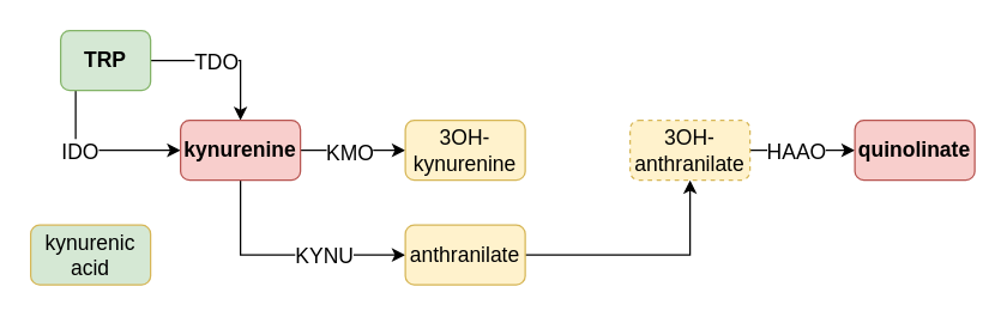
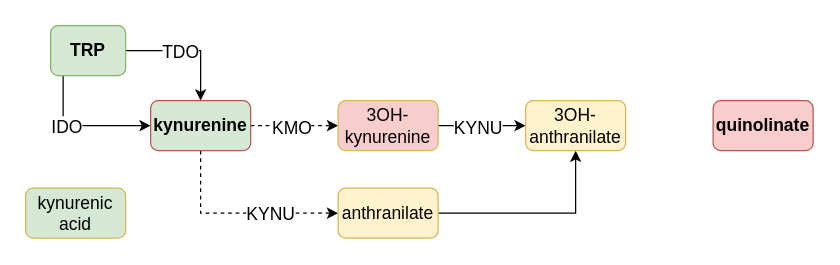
  <mxCell id="0" />
  <mxCell id="1" parent="0" />
  <mxCell id="2" style="edgeStyle=orthogonalEdgeStyle;rounded=0;orthogonalLoop=1;jettySize=auto;html=1;entryX=0;entryY=0.5;entryDx=0;entryDy=0;fontSize=14;" edge="1" parent="1" source="6" target="11"><mxGeometry relative="1" as="geometry"><Array as="points"><mxPoint x="50" y="100" /></Array></mxGeometry></mxCell>
  <mxCell id="3" value="IDO" style="edgeLabel;html=1;align=center;verticalAlign=middle;resizable=0;points=[];fontSize=14;" vertex="1" connectable="0" parent="2"><mxGeometry x="-0.236" relative="1" as="geometry"><mxPoint as="offset" /></mxGeometry></mxCell>
  <mxCell id="4" style="edgeStyle=orthogonalEdgeStyle;rounded=0;orthogonalLoop=1;jettySize=auto;html=1;exitX=1;exitY=0.5;exitDx=0;exitDy=0;entryX=0.5;entryY=0;entryDx=0;entryDy=0;fontSize=14;" edge="1" parent="1" source="6" target="11"><mxGeometry relative="1" as="geometry" /></mxCell>
  <mxCell id="5" value="TDO" style="edgeLabel;html=1;align=center;verticalAlign=middle;resizable=0;points=[];fontSize=14;" vertex="1" connectable="0" parent="4"><mxGeometry x="-0.15" relative="1" as="geometry"><mxPoint as="offset" /></mxGeometry></mxCell>
  <mxCell id="6" value="TRP" style="rounded=1;whiteSpace=wrap;html=1;fontSize=14;fontStyle=1;fillColor=#d5e8d4;strokeColor=#82b366;" vertex="1" parent="1"><mxGeometry x="40" y="20" width="60" height="40" as="geometry" /></mxCell>
- <mxCell id="7" style="edgeStyle=orthogonalEdgeStyle;rounded=0;orthogonalLoop=1;jettySize=auto;html=1;exitX=1;exitY=0.5;exitDx=0;exitDy=0;fontSize=14;" edge="1" parent="1" source="11" target="15"><mxGeometry relative="1" as="geometry" /></mxCell>
+ <mxCell id="7" style="edgeStyle=orthogonalEdgeStyle;rounded=0;orthogonalLoop=1;jettySize=auto;html=1;exitX=1;exitY=0.5;exitDx=0;exitDy=0;fontSize=14;dashed=1;" edge="1" parent="1" source="11" target="15"><mxGeometry relative="1" as="geometry" /></mxCell>
  <mxCell id="8" value="KMO" style="edgeLabel;html=1;align=center;verticalAlign=middle;resizable=0;points=[];fontSize=14;" vertex="1" connectable="0" parent="7"><mxGeometry x="-0.311" y="-1" relative="1" as="geometry"><mxPoint x="8" as="offset" /></mxGeometry></mxCell>
- <mxCell id="9" style="edgeStyle=orthogonalEdgeStyle;rounded=0;orthogonalLoop=1;jettySize=auto;html=1;exitX=0.5;exitY=1;exitDx=0;exitDy=0;entryX=0;entryY=0.5;entryDx=0;entryDy=0;fontSize=14;" edge="1" parent="1" source="11" target="17"><mxGeometry relative="1" as="geometry" /></mxCell>
+ <mxCell id="9" style="edgeStyle=orthogonalEdgeStyle;rounded=0;orthogonalLoop=1;jettySize=auto;html=1;exitX=0.5;exitY=1;exitDx=0;exitDy=0;entryX=0;entryY=0.5;entryDx=0;entryDy=0;fontSize=14;dashed=1;" edge="1" parent="1" source="11" target="17"><mxGeometry relative="1" as="geometry" /></mxCell>
  <mxCell id="10" value="KYNU" style="edgeLabel;html=1;align=center;verticalAlign=middle;resizable=0;points=[];fontSize=14;" vertex="1" connectable="0" parent="9"><mxGeometry x="0.075" relative="1" as="geometry"><mxPoint x="19" as="offset" /></mxGeometry></mxCell>
- <mxCell id="11" value="kynurenine" style="rounded=1;whiteSpace=wrap;html=1;fontSize=14;fontStyle=1;fillColor=#f8cecc;strokeColor=#b85450;" vertex="1" parent="1"><mxGeometry x="120" y="80" width="80" height="40" as="geometry" /></mxCell>
+ <mxCell id="11" value="kynurenine" style="rounded=1;whiteSpace=wrap;html=1;fontSize=14;fontStyle=1;fillColor=#d5e8d4;strokeColor=#b85450;" vertex="1" parent="1"><mxGeometry x="120" y="80" width="80" height="40" as="geometry" /></mxCell>
  <mxCell id="12" value="kynurenic&lt;br style=&quot;font-size: 14px;&quot;&gt;acid" style="rounded=1;whiteSpace=wrap;html=1;fontSize=14;fillColor=#d5e8d4;strokeColor=#d6b656;" vertex="1" parent="1"><mxGeometry x="20" y="150" width="80" height="40" as="geometry" /></mxCell>
- <mxCell id="15" value="3OH-kynurenine" style="rounded=1;whiteSpace=wrap;html=1;fontSize=14;fillColor=#fff2cc;strokeColor=#d6b656;" vertex="1" parent="1"><mxGeometry x="270" y="80" width="80" height="40" as="geometry" /></mxCell>
+ <mxCell id="13" style="edgeStyle=orthogonalEdgeStyle;rounded=0;orthogonalLoop=1;jettySize=auto;html=1;exitX=1;exitY=0.5;exitDx=0;exitDy=0;entryX=0;entryY=0.5;entryDx=0;entryDy=0;fontSize=14;" edge="1" parent="1" source="15" target="20"><mxGeometry relative="1" as="geometry" /></mxCell>
+ <mxCell id="14" value="KYNU" style="edgeLabel;html=1;align=center;verticalAlign=middle;resizable=0;points=[];fontSize=14;" vertex="1" connectable="0" parent="13"><mxGeometry x="-0.236" y="-1" relative="1" as="geometry"><mxPoint x="4" as="offset" /></mxGeometry></mxCell>
+ <mxCell id="15" value="3OH-kynurenine" style="rounded=1;whiteSpace=wrap;html=1;fontSize=14;fillColor=#f8cecc;strokeColor=#d6b656;" vertex="1" parent="1"><mxGeometry x="270" y="80" width="80" height="40" as="geometry" /></mxCell>
  <mxCell id="16" style="edgeStyle=orthogonalEdgeStyle;rounded=0;orthogonalLoop=1;jettySize=auto;html=1;exitX=1;exitY=0.5;exitDx=0;exitDy=0;entryX=0.5;entryY=1;entryDx=0;entryDy=0;fontSize=14;" edge="1" parent="1" source="17" target="20"><mxGeometry relative="1" as="geometry" /></mxCell>
  <mxCell id="17" value="anthranilate" style="rounded=1;whiteSpace=wrap;html=1;fontSize=14;fillColor=#fff2cc;strokeColor=#d6b656;" vertex="1" parent="1"><mxGeometry x="270" y="150" width="80" height="40" as="geometry" /></mxCell>
- <mxCell id="18" style="edgeStyle=orthogonalEdgeStyle;rounded=0;orthogonalLoop=1;jettySize=auto;html=1;exitX=1;exitY=0.5;exitDx=0;exitDy=0;entryX=0;entryY=0.5;entryDx=0;entryDy=0;fontSize=14;" edge="1" parent="1" source="20" target="21"><mxGeometry relative="1" as="geometry" /></mxCell>
- <mxCell id="19" value="HAAO" style="edgeLabel;html=1;align=center;verticalAlign=middle;resizable=0;points=[];fontSize=14;" vertex="1" connectable="0" parent="18"><mxGeometry x="-0.273" relative="1" as="geometry"><mxPoint x="5" as="offset" /></mxGeometry></mxCell>
- <mxCell id="20" value="3OH-anthranilate" style="rounded=1;whiteSpace=wrap;html=1;fontSize=14;fillColor=#fff2cc;strokeColor=#d6b656;dashed=1;" vertex="1" parent="1"><mxGeometry x="420" y="80" width="80" height="40" as="geometry" /></mxCell>
+ <mxCell id="20" value="3OH-anthranilate" style="rounded=1;whiteSpace=wrap;html=1;fontSize=14;fillColor=#fff2cc;strokeColor=#d6b656;" vertex="1" parent="1"><mxGeometry x="420" y="80" width="80" height="40" as="geometry" /></mxCell>
  <mxCell id="21" value="quinolinate" style="rounded=1;whiteSpace=wrap;html=1;fontSize=14;fontStyle=1;fillColor=#f8cecc;strokeColor=#b85450;" vertex="1" parent="1"><mxGeometry x="570" y="80" width="80" height="40" as="geometry" /></mxCell>
